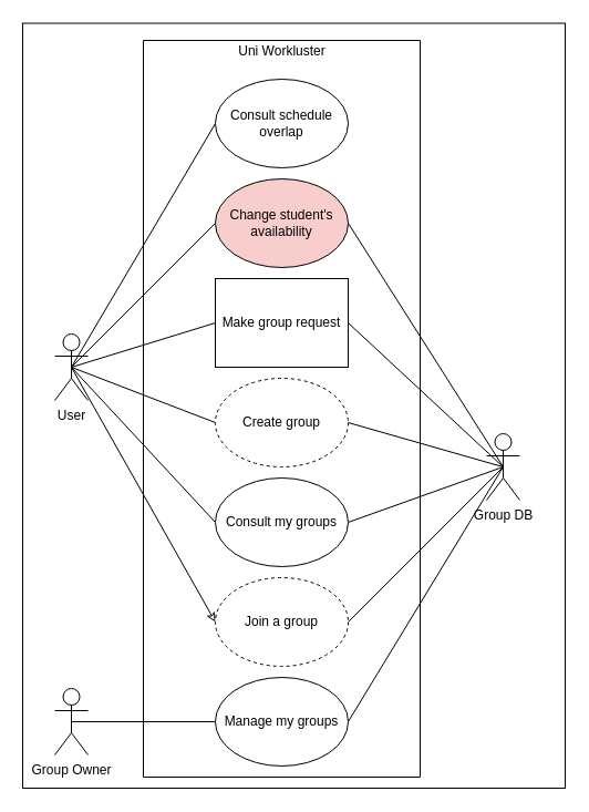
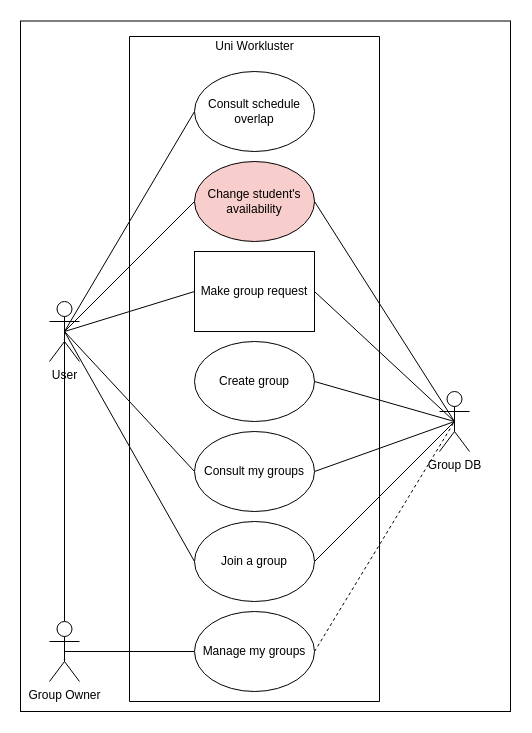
  <mxCell id="0" />
  <mxCell id="1" parent="0" />
  <mxCell id="2" value="" style="rounded=0;whiteSpace=wrap;html=1;" parent="1" vertex="1"><mxGeometry x="20" y="20.5" width="490" height="690.5" as="geometry" /></mxCell>
  <mxCell id="3" style="rounded=0;orthogonalLoop=1;jettySize=auto;html=1;entryX=0;entryY=0.5;entryDx=0;entryDy=0;endArrow=none;endFill=0;exitX=0.5;exitY=0.5;exitDx=0;exitDy=0;exitPerimeter=0;" parent="1" source="9" target="14" edge="1"><mxGeometry relative="1" as="geometry" /></mxCell>
  <mxCell id="4" style="rounded=0;orthogonalLoop=1;jettySize=auto;html=1;entryX=0;entryY=0.5;entryDx=0;entryDy=0;endArrow=none;endFill=0;exitX=0.5;exitY=0.5;exitDx=0;exitDy=0;exitPerimeter=0;" parent="1" source="9" target="12" edge="1"><mxGeometry relative="1" as="geometry" /></mxCell>
  <mxCell id="5" style="rounded=0;orthogonalLoop=1;jettySize=auto;html=1;endArrow=none;endFill=0;exitX=0.5;exitY=0.5;exitDx=0;exitDy=0;exitPerimeter=0;entryX=0;entryY=0.5;entryDx=0;entryDy=0;" parent="1" source="9" target="13" edge="1"><mxGeometry relative="1" as="geometry" /></mxCell>
- <mxCell id="6" style="rounded=0;orthogonalLoop=1;jettySize=auto;html=1;entryX=0;entryY=0.5;entryDx=0;entryDy=0;endArrow=none;endFill=0;exitX=0.5;exitY=0.5;exitDx=0;exitDy=0;exitPerimeter=0;" parent="1" source="9" target="16" edge="1"><mxGeometry relative="1" as="geometry" /></mxCell>
+ <mxCell id="6" style="rounded=0;orthogonalLoop=1;jettySize=auto;html=1;endArrow=none;endFill=0;exitX=0.5;exitY=0.5;exitDx=0;exitDy=0;exitPerimeter=0;" parent="1" source="9" target="21" edge="1"><mxGeometry relative="1" as="geometry" /></mxCell>
  <mxCell id="7" style="edgeStyle=none;html=1;exitX=0.5;exitY=0.5;exitDx=0;exitDy=0;exitPerimeter=0;entryX=0;entryY=0.5;entryDx=0;entryDy=0;endArrow=none;endFill=0;" edge="1" parent="1" source="9" target="23"><mxGeometry relative="1" as="geometry" /></mxCell>
- <mxCell id="8" style="edgeStyle=none;html=1;exitX=0.5;exitY=0.5;exitDx=0;exitDy=0;exitPerimeter=0;entryX=0;entryY=0.5;entryDx=0;entryDy=0;endArrow=classic;endFill=0;" edge="1" parent="1" source="9" target="25"><mxGeometry relative="1" as="geometry" /></mxCell>
+ <mxCell id="8" style="edgeStyle=none;html=1;exitX=0.5;exitY=0.5;exitDx=0;exitDy=0;exitPerimeter=0;entryX=0;entryY=0.5;entryDx=0;entryDy=0;endArrow=none;endFill=0;" edge="1" parent="1" source="9" target="25"><mxGeometry relative="1" as="geometry" /></mxCell>
  <mxCell id="9" value="User" style="shape=umlActor;verticalLabelPosition=bottom;verticalAlign=top;html=1;outlineConnect=0;" parent="1" vertex="1"><mxGeometry x="49" y="301" width="30" height="60" as="geometry" /></mxCell>
  <mxCell id="10" value="" style="swimlane;startSize=0;" parent="1" vertex="1"><mxGeometry x="129" y="36" width="250" height="665" as="geometry"><mxRectangle x="150" y="245" width="50" height="40" as="alternateBounds" /></mxGeometry></mxCell>
  <mxCell id="11" value="Uni Workluster" style="text;html=1;align=center;verticalAlign=middle;resizable=0;points=[];autosize=1;strokeColor=none;" parent="10" vertex="1"><mxGeometry x="80" width="90" height="20" as="geometry" /></mxCell>
  <mxCell id="12" value="Change student's availability" style="ellipse;whiteSpace=wrap;html=1;fillColor=#f8cecc;" parent="10" vertex="1"><mxGeometry x="65" y="125" width="120" height="80" as="geometry" /></mxCell>
  <mxCell id="13" value="Make group request" style="whiteSpace=wrap;html=1;rounded=0;" parent="10" vertex="1"><mxGeometry x="65" y="215" width="120" height="80" as="geometry" /></mxCell>
  <mxCell id="14" value="Consult schedule overlap" style="ellipse;whiteSpace=wrap;html=1;" parent="10" vertex="1"><mxGeometry x="65" y="35" width="120" height="80" as="geometry" /></mxCell>
  <mxCell id="15" style="rounded=0;orthogonalLoop=1;jettySize=auto;html=1;endArrow=none;endFill=0;entryX=0.5;entryY=0.5;entryDx=0;entryDy=0;entryPerimeter=0;exitX=1;exitY=0.5;exitDx=0;exitDy=0;" parent="1" source="16" target="17" edge="1"><mxGeometry relative="1" as="geometry"><mxPoint x="429" y="301" as="targetPoint" /></mxGeometry></mxCell>
- <mxCell id="16" value="Create group" style="ellipse;whiteSpace=wrap;html=1;dashed=1;" parent="1" vertex="1"><mxGeometry x="194" y="341" width="120" height="80" as="geometry" /></mxCell>
+ <mxCell id="16" value="Create group" style="ellipse;whiteSpace=wrap;html=1;" parent="1" vertex="1"><mxGeometry x="194" y="341" width="120" height="80" as="geometry" /></mxCell>
  <mxCell id="17" value="Group DB" style="shape=umlActor;verticalLabelPosition=bottom;verticalAlign=top;html=1;outlineConnect=0;" parent="1" vertex="1"><mxGeometry x="439" y="391" width="30" height="60" as="geometry" /></mxCell>
  <mxCell id="18" style="rounded=0;orthogonalLoop=1;jettySize=auto;html=1;entryX=0.5;entryY=0.5;entryDx=0;entryDy=0;entryPerimeter=0;endArrow=none;endFill=0;exitX=1;exitY=0.5;exitDx=0;exitDy=0;" parent="1" source="13" target="17" edge="1"><mxGeometry relative="1" as="geometry" /></mxCell>
  <mxCell id="19" style="rounded=0;orthogonalLoop=1;jettySize=auto;html=1;entryX=0.5;entryY=0.5;entryDx=0;entryDy=0;entryPerimeter=0;endArrow=none;endFill=0;exitX=1;exitY=0.5;exitDx=0;exitDy=0;" parent="1" source="12" target="17" edge="1"><mxGeometry relative="1" as="geometry" /></mxCell>
  <mxCell id="20" style="edgeStyle=none;html=1;exitX=0.5;exitY=0.5;exitDx=0;exitDy=0;exitPerimeter=0;entryX=0;entryY=0.5;entryDx=0;entryDy=0;endArrow=none;endFill=0;" edge="1" parent="1" source="21" target="27"><mxGeometry relative="1" as="geometry" /></mxCell>
  <mxCell id="21" value="Group Owner" style="shape=umlActor;verticalLabelPosition=bottom;verticalAlign=top;html=1;outlineConnect=0;" vertex="1" parent="1"><mxGeometry x="49" y="621" width="30" height="60" as="geometry" /></mxCell>
  <mxCell id="22" style="edgeStyle=none;html=1;exitX=1;exitY=0.5;exitDx=0;exitDy=0;entryX=0.5;entryY=0.5;entryDx=0;entryDy=0;entryPerimeter=0;endArrow=none;endFill=0;" edge="1" parent="1" source="23" target="17"><mxGeometry relative="1" as="geometry" /></mxCell>
  <mxCell id="23" value="Consult my groups" style="ellipse;whiteSpace=wrap;html=1;" vertex="1" parent="1"><mxGeometry x="194" y="431" width="120" height="80" as="geometry" /></mxCell>
  <mxCell id="24" style="edgeStyle=none;html=1;exitX=1;exitY=0.5;exitDx=0;exitDy=0;entryX=0.5;entryY=0.5;entryDx=0;entryDy=0;entryPerimeter=0;endArrow=none;endFill=0;" edge="1" parent="1" source="25" target="17"><mxGeometry relative="1" as="geometry" /></mxCell>
- <mxCell id="25" value="Join a group" style="ellipse;whiteSpace=wrap;html=1;dashed=1;" vertex="1" parent="1"><mxGeometry x="194" y="521" width="120" height="80" as="geometry" /></mxCell>
- <mxCell id="26" style="edgeStyle=none;html=1;exitX=1;exitY=0.5;exitDx=0;exitDy=0;entryX=0.5;entryY=0.5;entryDx=0;entryDy=0;entryPerimeter=0;endArrow=none;endFill=0;" edge="1" parent="1" source="27" target="17"><mxGeometry relative="1" as="geometry" /></mxCell>
+ <mxCell id="25" value="Join a group" style="ellipse;whiteSpace=wrap;html=1;" vertex="1" parent="1"><mxGeometry x="194" y="521" width="120" height="80" as="geometry" /></mxCell>
+ <mxCell id="26" style="edgeStyle=none;html=1;exitX=1;exitY=0.5;exitDx=0;exitDy=0;entryX=0.5;entryY=0.5;entryDx=0;entryDy=0;entryPerimeter=0;endArrow=none;endFill=0;dashed=1;" edge="1" parent="1" source="27" target="17"><mxGeometry relative="1" as="geometry" /></mxCell>
  <mxCell id="27" value="Manage my groups" style="ellipse;whiteSpace=wrap;html=1;" vertex="1" parent="1"><mxGeometry x="194" y="611" width="120" height="80" as="geometry" /></mxCell>
